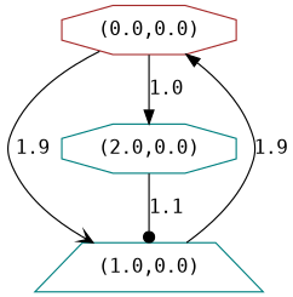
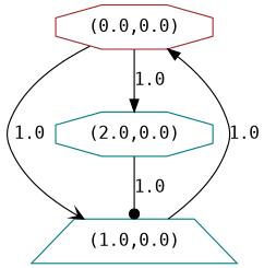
  digraph {
    fontname="DejaVu Sans Mono"
    node [color=teal fontname="DejaVu Sans Mono" shape=octagon]
    edge [arrowhead=normal fontname="DejaVu Sans Mono"]
    n1 [color=brown label="(0.0,0.0)"]
    n2 [label="(1.0,0.0)" shape=trapezium]
    n3 [label="(2.0,0.0)"]
-   n1 -> n2 [arrowhead=vee label=1.9]
+   n1 -> n2 [arrowhead=vee label=1.0]
    n1 -> n3 [label=1.0]
-   n2 -> n1 [label=1.9]
-   n3 -> n2 [arrowhead=dot label=1.1]
+   n2 -> n1 [label=1.0]
+   n3 -> n2 [arrowhead=dot label=1.0]
  }
